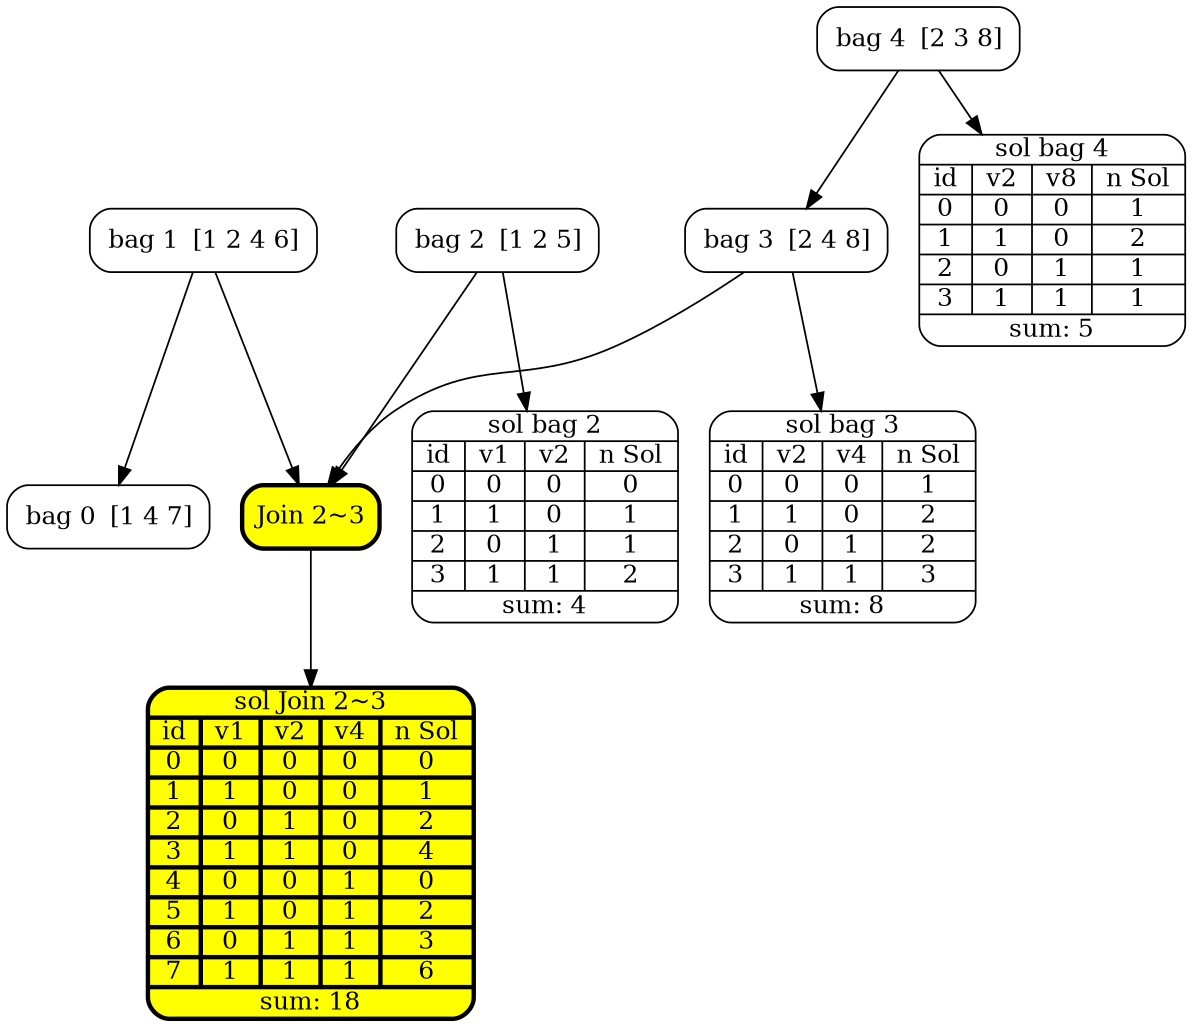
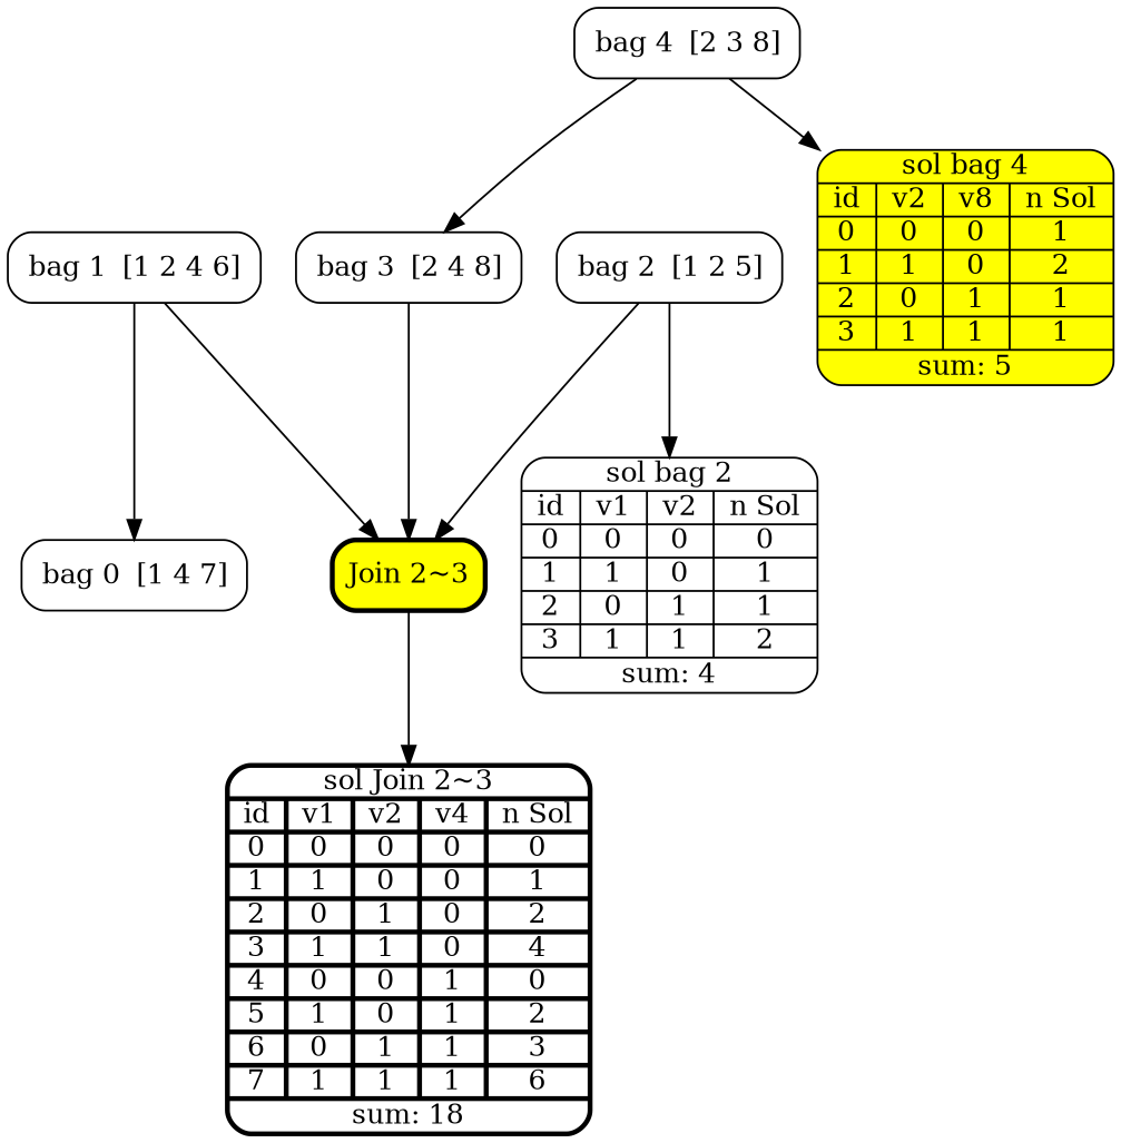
  strict digraph {
    node [fillcolor=white margin="0.11,0.01" penwidth=1.0 shape=box style="rounded,filled"]
    n1 [height=0.5 label=<<TABLE BORDER="0" CELLBORDER="0" CELLSPACING="0">               <TR><TD BGCOLOR="white">bag 0</TD><TD PORT="anchor"></TD><TD>[1 4 7]</TD></TR></TABLE>> width=1.3333]
    n2 [height=0.5 label=<<TABLE BORDER="0" CELLBORDER="0" CELLSPACING="0">               <TR><TD BGCOLOR="white">bag 1</TD><TD PORT="anchor"></TD><TD>[1 2 4 6]</TD></TR></TABLE>> width=1.4861]
    "Join 2~3" [fillcolor=yellow height=0.5 penwidth=2.5 width=0.88889]
    n4 [height=0.5 label=<<TABLE BORDER="0" CELLBORDER="0" CELLSPACING="0">               <TR><TD BGCOLOR="white">bag 2</TD><TD PORT="anchor"></TD><TD>[1 2 5]</TD></TR></TABLE>> width=1.3333]
    n5 [height=1.6667 label="{sol bag 2|{{id|0|1|2|3}|{v1|0|1|0|1}|{v2|0|0|1|1}|{n Sol|0|1|1|2}}|sum: 4}" shape=record width=1.8472]
-   n6 [fillcolor=yellow height=2.6111 label="{sol Join 2~3|{{id|0|1|2|3|4|5|6|7}|{v1|0|1|0|1|0|1|0|1}|{v2|0|0|1|1|0|0|1|1}|{v4|0|0|0|0|1|1|1|1}|{n Sol|0|1|2|4|0|2|3|6}}|sum: 18}" penwidth=2.5 shape=record width=2.2639]
+   n6 [height=2.6111 label="{sol Join 2~3|{{id|0|1|2|3|4|5|6|7}|{v1|0|1|0|1|0|1|0|1}|{v2|0|0|1|1|0|0|1|1}|{v4|0|0|0|0|1|1|1|1}|{n Sol|0|1|2|4|0|2|3|6}}|sum: 18}" penwidth=2.5 shape=record width=2.2639]
    n7 [height=0.5 label=<<TABLE BORDER="0" CELLBORDER="0" CELLSPACING="0">               <TR><TD BGCOLOR="white">bag 3</TD><TD PORT="anchor"></TD><TD>[2 4 8]</TD></TR></TABLE>> width=1.3333]
-   n8 [height=1.6667 label="{sol bag 3|{{id|0|1|2|3}|{v2|0|1|0|1}|{v4|0|0|1|1}|{n Sol|1|2|2|3}}|sum: 8}" shape=record width=1.8472]
    n9 [height=0.5 label=<<TABLE BORDER="0" CELLBORDER="0" CELLSPACING="0">               <TR><TD BGCOLOR="white">bag 4</TD><TD PORT="anchor"></TD><TD>[2 3 8]</TD></TR></TABLE>> width=1.3333]
-   n10 [height=1.6667 label="{sol bag 4|{{id|0|1|2|3}|{v2|0|1|0|1}|{v8|0|0|1|1}|{n Sol|1|2|1|1}}|sum: 5}" shape=record width=1.8472]
+   n10 [fillcolor=yellow height=1.6667 label="{sol bag 4|{{id|0|1|2|3}|{v2|0|1|0|1}|{v8|0|0|1|1}|{n Sol|1|2|1|1}}|sum: 5}" shape=record width=1.8472]
    n2 -> n1
    n2 -> "Join 2~3"
    "Join 2~3" -> n6
    n4 -> n2 [constraint=false style=invis]
    n4 -> "Join 2~3"
    n4 -> n5
    n7 -> n2 [constraint=false style=invis]
    n7 -> "Join 2~3"
-   n7 -> n8
    n9 -> n7
    n9 -> n10
  }
